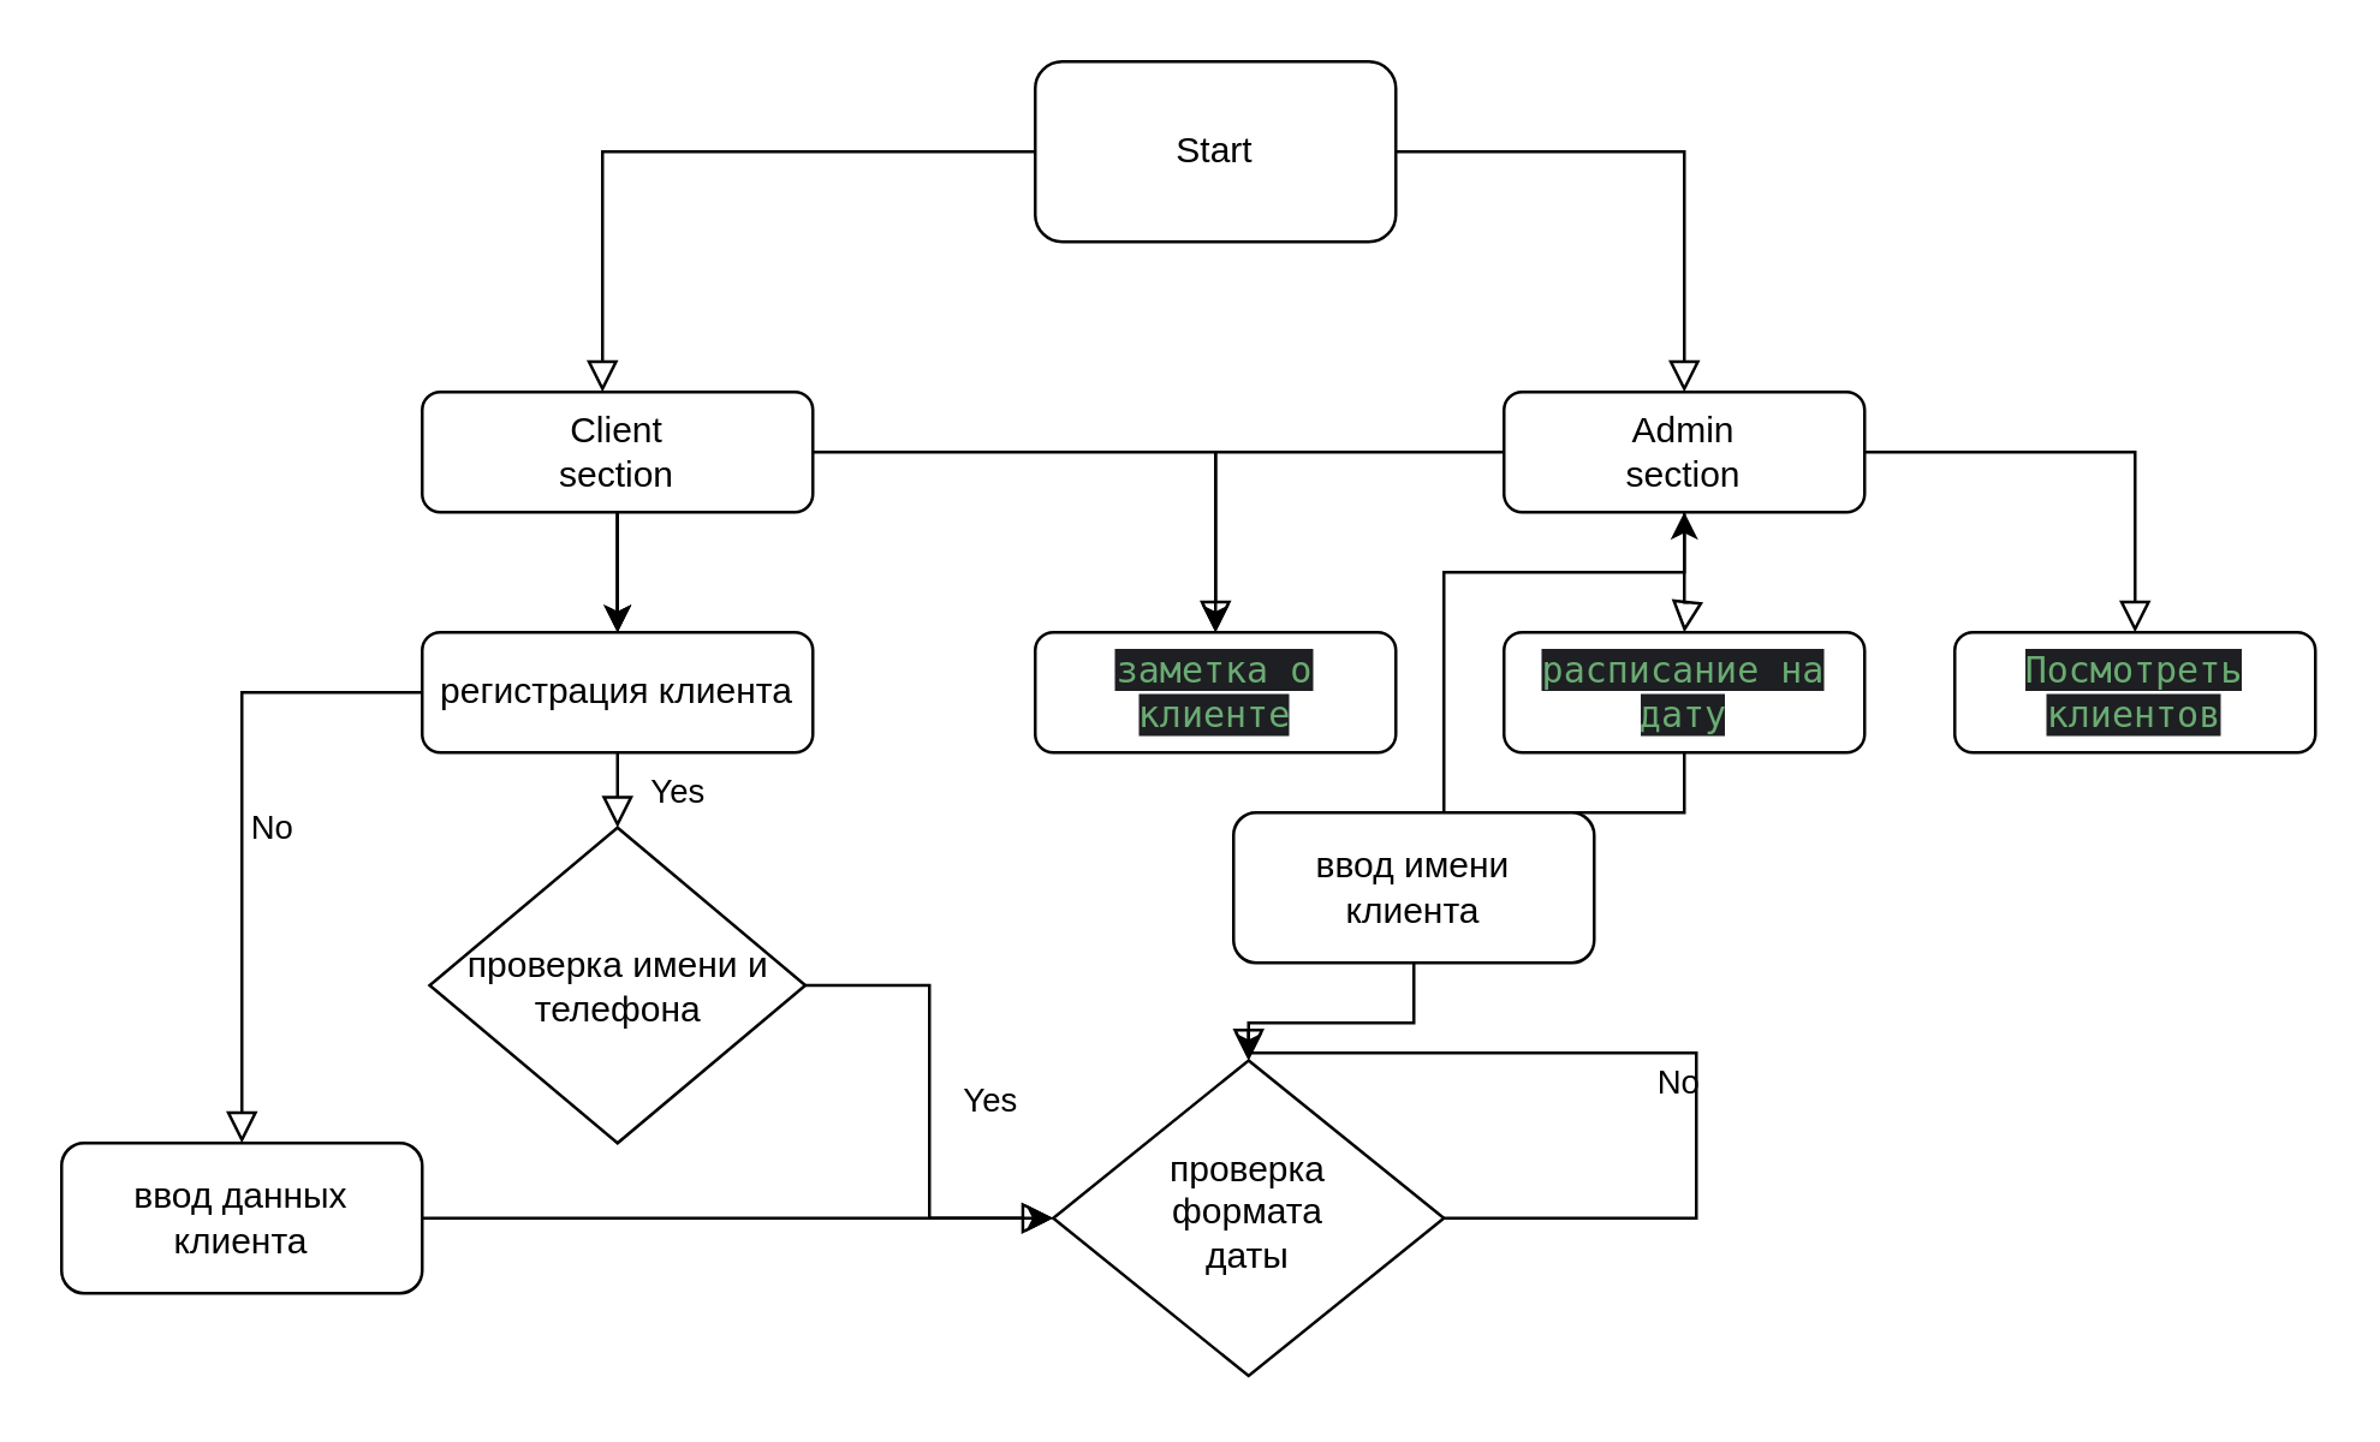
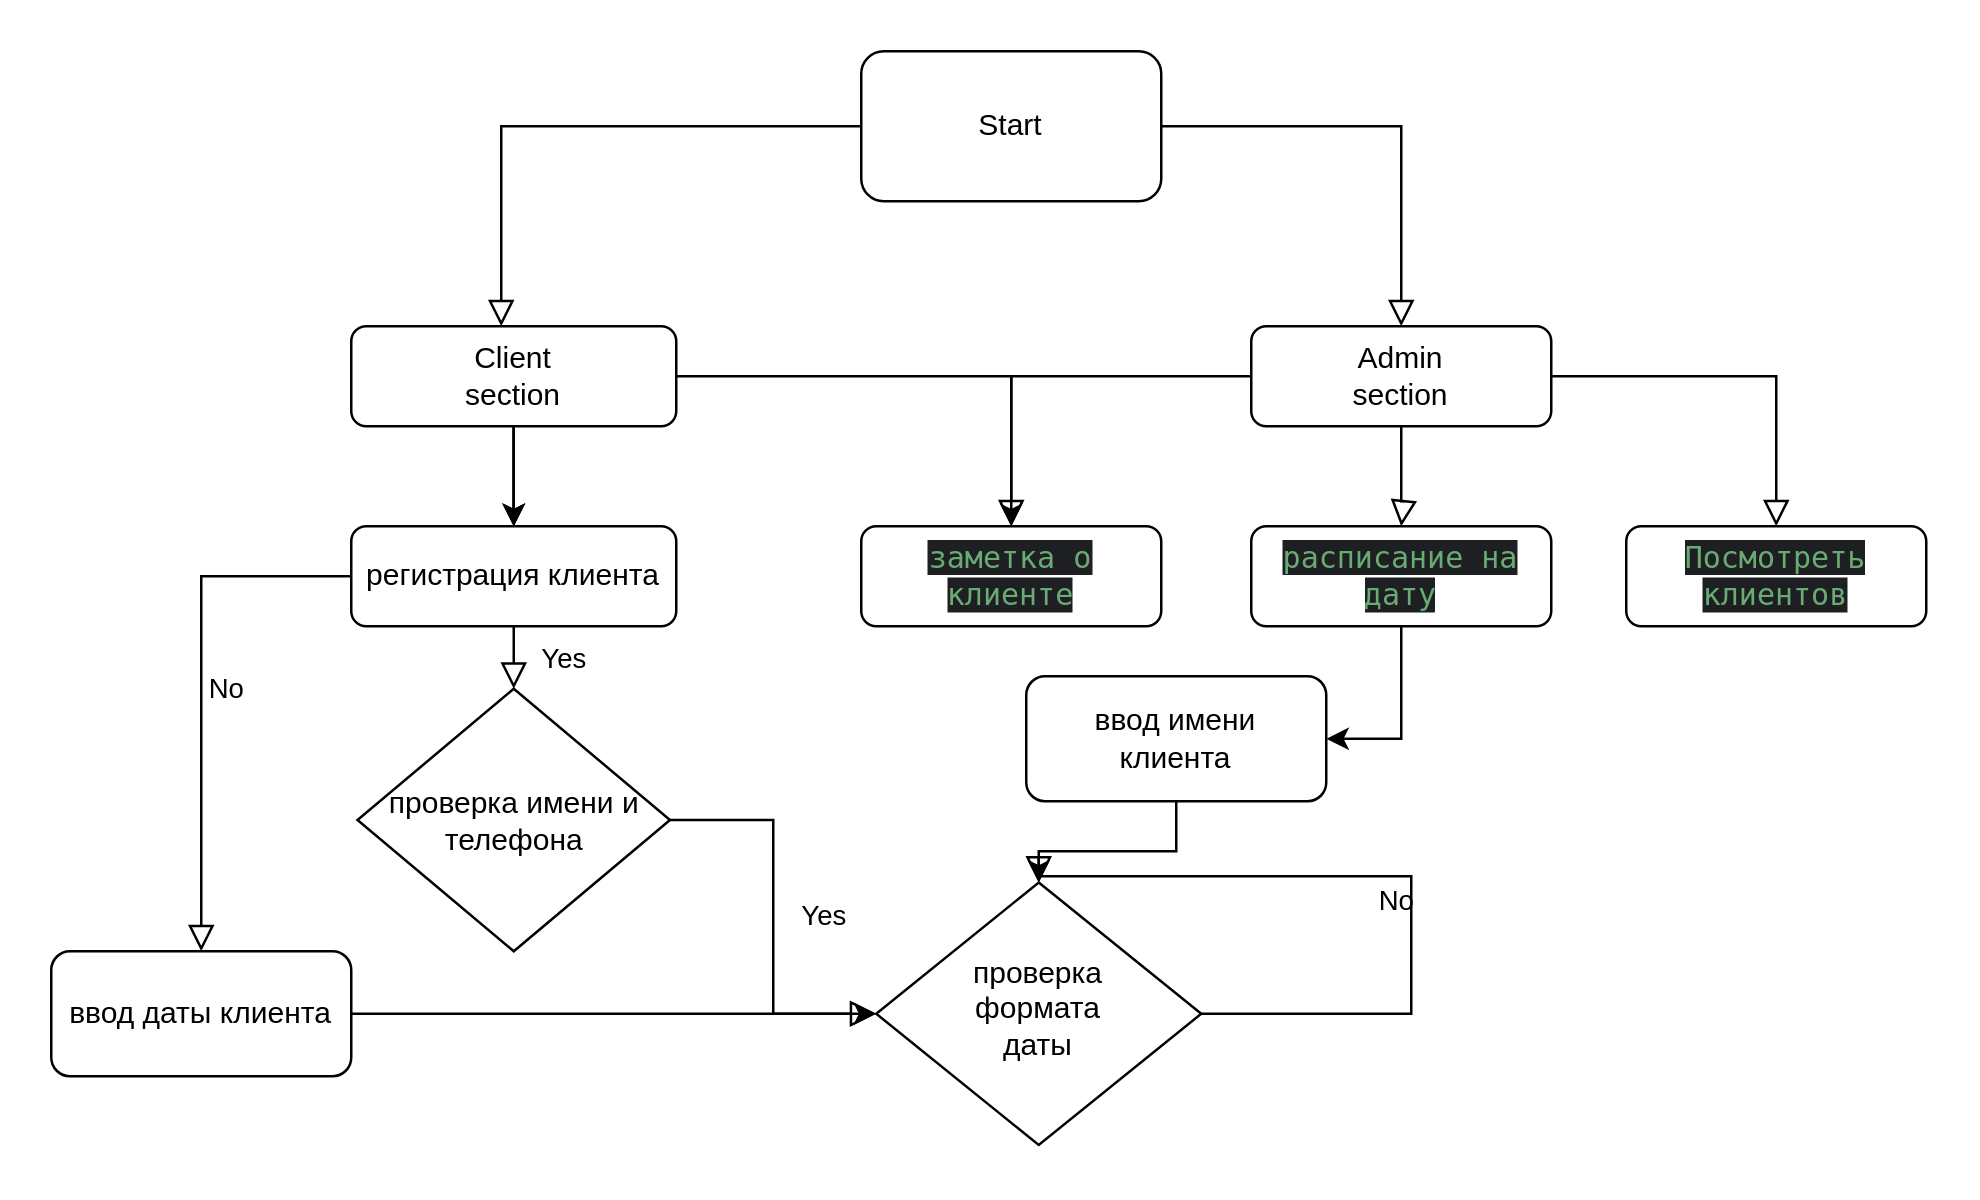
  <mxCell id="0" />
  <mxCell id="1" parent="0" />
  <mxCell id="2" value="" style="rounded=0;html=1;jettySize=auto;orthogonalLoop=1;fontSize=11;endArrow=block;endFill=0;endSize=8;strokeWidth=1;shadow=0;labelBackgroundColor=none;edgeStyle=orthogonalEdgeStyle;" parent="1" source="3" edge="1"><mxGeometry relative="1" as="geometry"><mxPoint x="560" y="210" as="targetPoint" /><Array as="points"><mxPoint x="560" y="200" /><mxPoint x="561" y="200" /></Array></mxGeometry></mxCell>
  <mxCell id="3" value="Admin&lt;br&gt;section" style="rounded=1;whiteSpace=wrap;html=1;fontSize=12;glass=0;strokeWidth=1;shadow=0;" parent="1" vertex="1"><mxGeometry x="500" y="130" width="120" height="40" as="geometry" /></mxCell>
  <mxCell id="4" value="проверка&lt;br&gt;формата&lt;br&gt;даты" style="rhombus;whiteSpace=wrap;html=1;shadow=0;fontFamily=Helvetica;fontSize=12;align=center;strokeWidth=1;spacing=6;spacingTop=-4;" parent="1" vertex="1"><mxGeometry x="350" y="352.5" width="130" height="105" as="geometry" /></mxCell>
  <mxCell id="5" value="Start" style="rounded=1;whiteSpace=wrap;html=1;" vertex="1" parent="1"><mxGeometry x="344" y="20" width="120" height="60" as="geometry" /></mxCell>
  <mxCell id="6" value="" style="rounded=0;html=1;jettySize=auto;orthogonalLoop=1;fontSize=11;endArrow=block;endFill=0;endSize=8;strokeWidth=1;shadow=0;labelBackgroundColor=none;edgeStyle=orthogonalEdgeStyle;exitX=1;exitY=0.5;exitDx=0;exitDy=0;" edge="1" parent="1" source="5"><mxGeometry relative="1" as="geometry"><mxPoint x="470" y="50" as="sourcePoint" /><mxPoint x="560" y="130" as="targetPoint" /><Array as="points"><mxPoint x="560" y="50" /></Array></mxGeometry></mxCell>
  <mxCell id="7" style="edgeStyle=orthogonalEdgeStyle;rounded=0;orthogonalLoop=1;jettySize=auto;html=1;exitX=0.5;exitY=1;exitDx=0;exitDy=0;entryX=0.5;entryY=0;entryDx=0;entryDy=0;" edge="1" parent="1" source="11"><mxGeometry relative="1" as="geometry"><mxPoint x="205" y="210" as="targetPoint" /></mxGeometry></mxCell>
  <mxCell id="8" value="" style="edgeStyle=orthogonalEdgeStyle;rounded=0;orthogonalLoop=1;jettySize=auto;html=1;" edge="1" parent="1" source="11"><mxGeometry relative="1" as="geometry"><mxPoint x="205" y="210" as="targetPoint" /></mxGeometry></mxCell>
  <mxCell id="9" value="" style="edgeStyle=orthogonalEdgeStyle;rounded=0;orthogonalLoop=1;jettySize=auto;html=1;" edge="1" parent="1" source="11"><mxGeometry relative="1" as="geometry"><mxPoint x="205" y="210" as="targetPoint" /></mxGeometry></mxCell>
  <mxCell id="10" value="" style="edgeStyle=orthogonalEdgeStyle;rounded=0;orthogonalLoop=1;jettySize=auto;html=1;" edge="1" parent="1" source="11" target="13"><mxGeometry relative="1" as="geometry" /></mxCell>
  <mxCell id="11" value="Client&lt;br&gt;section" style="rounded=1;whiteSpace=wrap;html=1;" vertex="1" parent="1"><mxGeometry x="140" y="130" width="130" height="40" as="geometry" /></mxCell>
  <mxCell id="12" value="" style="rounded=0;html=1;jettySize=auto;orthogonalLoop=1;fontSize=11;endArrow=block;endFill=0;endSize=8;strokeWidth=1;shadow=0;labelBackgroundColor=none;edgeStyle=orthogonalEdgeStyle;exitX=0;exitY=0.5;exitDx=0;exitDy=0;" edge="1" parent="1" source="5"><mxGeometry relative="1" as="geometry"><mxPoint x="250" y="80" as="sourcePoint" /><mxPoint x="200" y="130" as="targetPoint" /><Array as="points"><mxPoint x="200" y="50" /></Array></mxGeometry></mxCell>
  <mxCell id="13" value="&lt;span style=&quot;color: rgb(106, 171, 115); font-family: &amp;quot;JetBrains Mono&amp;quot;, monospace; font-size: 12px; font-style: normal; font-variant-ligatures: normal; font-variant-caps: normal; font-weight: 400; letter-spacing: normal; orphans: 2; text-align: left; text-indent: 0px; text-transform: none; widows: 2; word-spacing: 0px; -webkit-text-stroke-width: 0px; background-color: rgb(30, 31, 34); text-decoration-thickness: initial; text-decoration-style: initial; text-decoration-color: initial; float: none; display: inline !important;&quot;&gt;заметка о клиенте&lt;/span&gt;" style="rounded=1;whiteSpace=wrap;html=1;" vertex="1" parent="1"><mxGeometry x="344" y="210" width="120" height="40" as="geometry" /></mxCell>
  <mxCell id="14" style="edgeStyle=orthogonalEdgeStyle;rounded=0;orthogonalLoop=1;jettySize=auto;html=1;exitX=0.5;exitY=1;exitDx=0;exitDy=0;entryX=0.5;entryY=0;entryDx=0;entryDy=0;" edge="1" parent="1" source="28" target="4"><mxGeometry relative="1" as="geometry" /></mxCell>
  <mxCell id="15" value="&lt;meta charset=&quot;utf-8&quot;&gt;&lt;span style=&quot;color: rgb(106, 171, 115); font-family: &amp;quot;JetBrains Mono&amp;quot;, monospace; font-size: 12px; font-style: normal; font-variant-ligatures: normal; font-variant-caps: normal; font-weight: 400; letter-spacing: normal; orphans: 2; text-align: left; text-indent: 0px; text-transform: none; widows: 2; word-spacing: 0px; -webkit-text-stroke-width: 0px; background-color: rgb(30, 31, 34); text-decoration-thickness: initial; text-decoration-style: initial; text-decoration-color: initial; float: none; display: inline !important;&quot;&gt;расписание на дату&lt;/span&gt;" style="rounded=1;whiteSpace=wrap;html=1;" vertex="1" parent="1"><mxGeometry x="500" y="210" width="120" height="40" as="geometry" /></mxCell>
  <mxCell id="16" value="&lt;meta charset=&quot;utf-8&quot;&gt;&lt;span style=&quot;color: rgb(106, 171, 115); font-family: &amp;quot;JetBrains Mono&amp;quot;, monospace; font-size: 12px; font-style: normal; font-variant-ligatures: normal; font-variant-caps: normal; font-weight: 400; letter-spacing: normal; orphans: 2; text-align: left; text-indent: 0px; text-transform: none; widows: 2; word-spacing: 0px; -webkit-text-stroke-width: 0px; background-color: rgb(30, 31, 34); text-decoration-thickness: initial; text-decoration-style: initial; text-decoration-color: initial; float: none; display: inline !important;&quot;&gt;Посмотреть клиентов&lt;/span&gt;" style="rounded=1;whiteSpace=wrap;html=1;" vertex="1" parent="1"><mxGeometry x="650" y="210" width="120" height="40" as="geometry" /></mxCell>
  <mxCell id="17" value="" style="rounded=0;html=1;jettySize=auto;orthogonalLoop=1;fontSize=11;endArrow=block;endFill=0;endSize=8;strokeWidth=1;shadow=0;labelBackgroundColor=none;edgeStyle=orthogonalEdgeStyle;exitX=0;exitY=0.5;exitDx=0;exitDy=0;" edge="1" parent="1" source="3"><mxGeometry relative="1" as="geometry"><mxPoint x="494" y="150" as="sourcePoint" /><mxPoint x="404" y="210" as="targetPoint" /><Array as="points"><mxPoint x="404" y="150" /></Array></mxGeometry></mxCell>
  <mxCell id="18" value="" style="rounded=0;html=1;jettySize=auto;orthogonalLoop=1;fontSize=11;endArrow=block;endFill=0;endSize=8;strokeWidth=1;shadow=0;labelBackgroundColor=none;edgeStyle=orthogonalEdgeStyle;" edge="1" parent="1"><mxGeometry relative="1" as="geometry"><mxPoint x="620" y="150" as="sourcePoint" /><mxPoint x="710" y="210" as="targetPoint" /><Array as="points"><mxPoint x="620" y="150" /><mxPoint x="710" y="150" /></Array></mxGeometry></mxCell>
  <mxCell id="19" value="" style="edgeStyle=orthogonalEdgeStyle;rounded=0;orthogonalLoop=1;jettySize=auto;html=1;entryX=0;entryY=0.5;entryDx=0;entryDy=0;" edge="1" parent="1" source="20" target="4"><mxGeometry relative="1" as="geometry" /></mxCell>
- <mxCell id="20" value="ввод данных клиента" style="rounded=1;whiteSpace=wrap;html=1;" vertex="1" parent="1"><mxGeometry x="20" y="380" width="120" height="50" as="geometry" /></mxCell>
+ <mxCell id="20" value="ввод даты клиента" style="rounded=1;whiteSpace=wrap;html=1;" vertex="1" parent="1"><mxGeometry x="20" y="380" width="120" height="50" as="geometry" /></mxCell>
  <mxCell id="21" value="Yes" style="rounded=0;html=1;jettySize=auto;orthogonalLoop=1;fontSize=11;endArrow=block;endFill=0;endSize=8;strokeWidth=1;shadow=0;labelBackgroundColor=none;edgeStyle=orthogonalEdgeStyle;entryX=0.5;entryY=0;entryDx=0;entryDy=0;exitX=0.5;exitY=1;exitDx=0;exitDy=0;" edge="1" parent="1" source="25" target="24"><mxGeometry y="20" relative="1" as="geometry"><mxPoint as="offset" /><mxPoint x="205" y="290" as="sourcePoint" /><mxPoint x="260" y="595" as="targetPoint" /></mxGeometry></mxCell>
  <mxCell id="22" value="No" style="edgeStyle=orthogonalEdgeStyle;rounded=0;html=1;jettySize=auto;orthogonalLoop=1;fontSize=11;endArrow=block;endFill=0;endSize=8;strokeWidth=1;shadow=0;labelBackgroundColor=none;exitX=0;exitY=0.5;exitDx=0;exitDy=0;entryX=0.5;entryY=0;entryDx=0;entryDy=0;" edge="1" parent="1"><mxGeometry y="10" relative="1" as="geometry"><mxPoint as="offset" /><mxPoint x="140" y="230" as="sourcePoint" /><mxPoint x="80" y="380" as="targetPoint" /><Array as="points"><mxPoint x="80" y="230" /></Array></mxGeometry></mxCell>
  <mxCell id="23" value="No" style="edgeStyle=orthogonalEdgeStyle;rounded=0;html=1;jettySize=auto;orthogonalLoop=1;fontSize=11;endArrow=block;endFill=0;endSize=8;strokeWidth=1;shadow=0;labelBackgroundColor=none;exitX=1;exitY=0.5;exitDx=0;exitDy=0;entryX=0.5;entryY=0;entryDx=0;entryDy=0;" edge="1" parent="1" source="4" target="4"><mxGeometry y="10" relative="1" as="geometry"><mxPoint as="offset" /><mxPoint x="494" y="410" as="sourcePoint" /><mxPoint x="464" y="390" as="targetPoint" /><Array as="points"><mxPoint x="564" y="405" /><mxPoint x="564" y="350" /><mxPoint x="415" y="350" /></Array></mxGeometry></mxCell>
  <mxCell id="24" value="проверка имени и телефона" style="rhombus;whiteSpace=wrap;html=1;" vertex="1" parent="1"><mxGeometry x="142.5" y="275" width="125" height="105" as="geometry" /></mxCell>
  <mxCell id="25" value="регистрация клиента" style="rounded=1;whiteSpace=wrap;html=1;" vertex="1" parent="1"><mxGeometry x="140" y="210" width="130" height="40" as="geometry" /></mxCell>
  <mxCell id="26" value="Yes" style="rounded=0;html=1;jettySize=auto;orthogonalLoop=1;fontSize=11;endArrow=block;endFill=0;endSize=8;strokeWidth=1;shadow=0;labelBackgroundColor=none;edgeStyle=orthogonalEdgeStyle;exitX=1;exitY=0.5;exitDx=0;exitDy=0;" edge="1" parent="1" source="24" target="4"><mxGeometry y="20" relative="1" as="geometry"><mxPoint as="offset" /><mxPoint x="425" y="468" as="sourcePoint" /><mxPoint x="410" y="350" as="targetPoint" /><Array as="points" /></mxGeometry></mxCell>
- <mxCell id="27" value="" style="edgeStyle=orthogonalEdgeStyle;rounded=0;orthogonalLoop=1;jettySize=auto;html=1;exitX=0.5;exitY=1;exitDx=0;exitDy=0;" edge="1" parent="1" source="15" target="3"><mxGeometry relative="1" as="geometry"><mxPoint x="560" y="250" as="sourcePoint" /><mxPoint x="415" y="353" as="targetPoint" /></mxGeometry></mxCell>
+ <mxCell id="27" value="" style="edgeStyle=orthogonalEdgeStyle;rounded=0;orthogonalLoop=1;jettySize=auto;html=1;exitX=0.5;exitY=1;exitDx=0;exitDy=0;entryX=1;entryY=0.5;entryDx=0;entryDy=0;" edge="1" parent="1" source="15" target="28"><mxGeometry relative="1" as="geometry"><mxPoint x="560" y="250" as="sourcePoint" /><mxPoint x="415" y="353" as="targetPoint" /></mxGeometry></mxCell>
  <mxCell id="28" value="ввод имени &lt;br&gt;клиента" style="rounded=1;whiteSpace=wrap;html=1;" vertex="1" parent="1"><mxGeometry x="410" y="270" width="120" height="50" as="geometry" /></mxCell>
